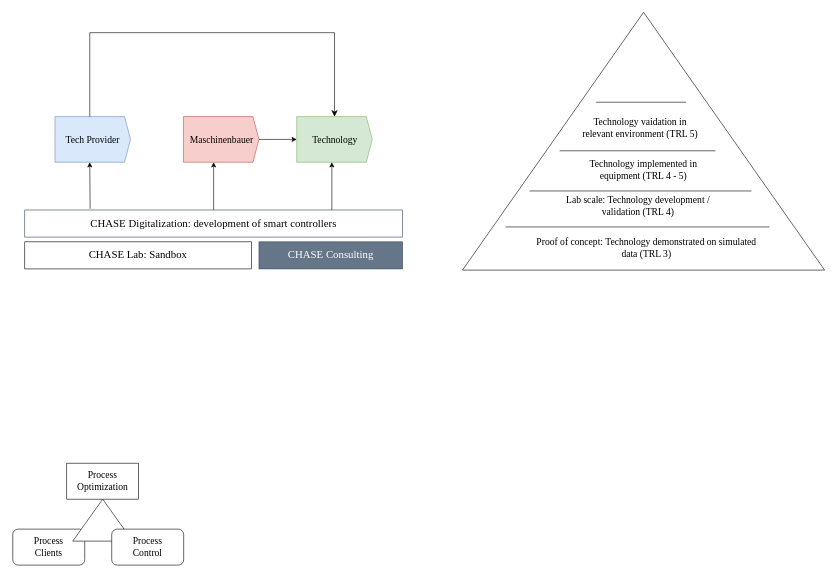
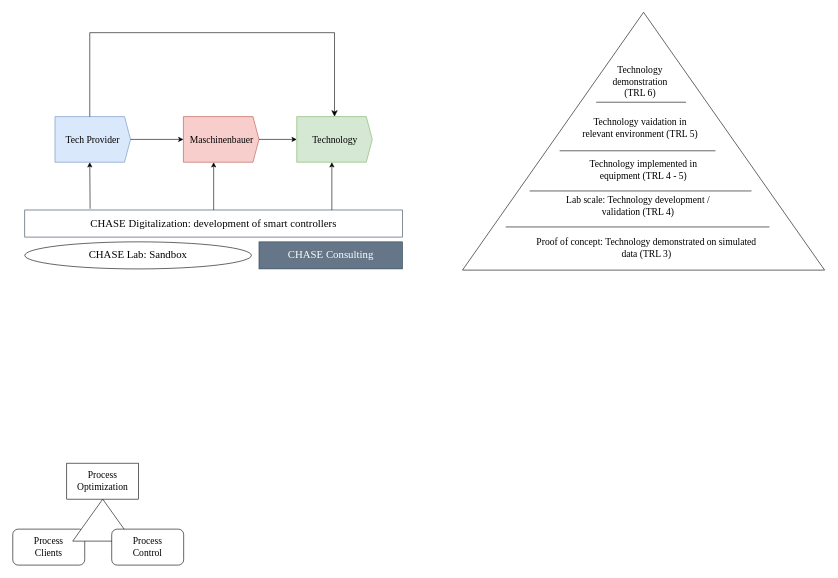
  <mxCell id="0" />
  <mxCell id="1" parent="0" />
  <mxCell id="2" value="Process&lt;br&gt;Clients" style="rounded=1;whiteSpace=wrap;html=1;fontSize=16;fontFamily=Rubik light;" parent="1" vertex="1"><mxGeometry x="20" y="882" width="120" height="60" as="geometry" /></mxCell>
  <mxCell id="3" value="Process Optimization" style="whiteSpace=wrap;html=1;fontSize=16;fontFamily=Rubik light;rounded=0;" parent="1" vertex="1"><mxGeometry x="110" y="772" width="120" height="60" as="geometry" /></mxCell>
  <mxCell id="4" value="" style="verticalLabelPosition=bottom;verticalAlign=top;html=1;shape=mxgraph.basic.acute_triangle;dx=0.5;" parent="1" vertex="1"><mxGeometry x="120" y="832" width="100" height="70" as="geometry" /></mxCell>
  <mxCell id="5" value="Process&lt;br&gt;Control" style="rounded=1;whiteSpace=wrap;html=1;fontSize=16;fontFamily=Rubik light;" parent="1" vertex="1"><mxGeometry x="185" y="882" width="120" height="60" as="geometry" /></mxCell>
  <mxCell id="6" value="" style="group" parent="1" vertex="1" connectable="0"><mxGeometry x="770" y="20" width="604" height="430" as="geometry" /></mxCell>
  <mxCell id="7" value="" style="verticalLabelPosition=bottom;verticalAlign=top;html=1;shape=mxgraph.basic.acute_triangle;dx=0.5;" parent="6" vertex="1"><mxGeometry width="604" height="430" as="geometry" /></mxCell>
  <mxCell id="8" value="" style="line;strokeWidth=1;rotatable=0;dashed=0;labelPosition=right;align=left;verticalAlign=middle;spacingTop=0;spacingLeft=6;points=[];portConstraint=eastwest;" parent="6" vertex="1"><mxGeometry x="223" y="145" width="150" height="10" as="geometry" /></mxCell>
  <mxCell id="9" value="Technology vaidation in &lt;br&gt;relevant environment (TRL 5)" style="rounded=1;whiteSpace=wrap;html=1;fontSize=16;fontFamily=Rubik light;strokeColor=none;fillColor=none;" parent="6" vertex="1"><mxGeometry x="192" y="163" width="208.5" height="60" as="geometry" /></mxCell>
  <mxCell id="10" value="Lab scale: Technology development / validation (TRL 4)" style="rounded=1;whiteSpace=wrap;html=1;fontSize=16;fontFamily=Rubik light;strokeColor=none;fillColor=none;" parent="6" vertex="1"><mxGeometry x="153" y="303" width="280" height="37" as="geometry" /></mxCell>
  <mxCell id="11" value="Technology implemented in equipment (TRL 4 - 5)" style="rounded=1;whiteSpace=wrap;html=1;fontSize=16;fontFamily=Rubik light;strokeColor=none;fillColor=none;" parent="6" vertex="1"><mxGeometry x="182" y="233" width="240" height="60" as="geometry" /></mxCell>
  <mxCell id="12" value="" style="line;strokeWidth=1;rotatable=0;dashed=0;labelPosition=right;align=left;verticalAlign=middle;spacingTop=0;spacingLeft=6;points=[];portConstraint=eastwest;" parent="6" vertex="1"><mxGeometry x="112" y="293" width="370" height="10" as="geometry" /></mxCell>
  <mxCell id="13" value="" style="line;strokeWidth=1;rotatable=0;dashed=0;labelPosition=right;align=left;verticalAlign=middle;spacingTop=0;spacingLeft=6;points=[];portConstraint=eastwest;" parent="6" vertex="1"><mxGeometry x="162" y="226" width="260" height="10" as="geometry" /></mxCell>
+ <mxCell id="14" value="Technology &lt;br&gt;demonstration&lt;br&gt;(TRL 6)" style="rounded=1;whiteSpace=wrap;html=1;fontSize=16;fontFamily=Rubik light;strokeColor=none;fillColor=none;" parent="6" vertex="1"><mxGeometry x="198.75" y="85" width="195" height="60" as="geometry" /></mxCell>
  <mxCell id="15" value="" style="line;strokeWidth=1;rotatable=0;dashed=0;labelPosition=right;align=left;verticalAlign=middle;spacingTop=0;spacingLeft=6;points=[];portConstraint=eastwest;" parent="6" vertex="1"><mxGeometry x="72" y="353" width="440" height="10" as="geometry" /></mxCell>
  <mxCell id="16" value="Proof of concept: Technology demonstrated on simulated data (TRL 3)" style="rounded=1;whiteSpace=wrap;html=1;fontSize=16;fontFamily=Rubik light;strokeColor=none;fillColor=none;" parent="6" vertex="1"><mxGeometry x="122" y="363" width="370" height="60" as="geometry" /></mxCell>
  <mxCell id="17" value="" style="group" parent="1" vertex="1" connectable="0"><mxGeometry x="40" y="124" width="630" height="324" as="geometry" /></mxCell>
  <mxCell id="18" value="Tech Provider" style="html=1;shadow=0;dashed=0;align=center;verticalAlign=middle;shape=mxgraph.arrows2.arrow;dy=0;dx=10;notch=0;fontFamily=Rubik light;fontSize=16;fillColor=#dae8fc;strokeColor=#6c8ebf;" parent="17" vertex="1"><mxGeometry x="50.4" y="70" width="126" height="76.07" as="geometry" /></mxCell>
  <mxCell id="19" value="Maschinenbauer" style="html=1;shadow=0;dashed=0;align=center;verticalAlign=middle;shape=mxgraph.arrows2.arrow;dy=0;dx=10;notch=0;fontFamily=Rubik light;fontSize=16;fillColor=#f8cecc;strokeColor=#b85450;" parent="17" vertex="1"><mxGeometry x="264.6" y="70" width="126" height="76.07" as="geometry" /></mxCell>
+ <mxCell id="20" value="" style="edgeStyle=orthogonalEdgeStyle;rounded=0;orthogonalLoop=1;jettySize=auto;html=1;" parent="17" source="18" target="19" edge="1"><mxGeometry relative="1" as="geometry" /></mxCell>
  <mxCell id="21" value="Technology" style="html=1;shadow=0;dashed=0;align=center;verticalAlign=middle;shape=mxgraph.arrows2.arrow;dy=0;dx=10;notch=0;fontFamily=Rubik light;fontSize=16;fillColor=#d5e8d4;strokeColor=#82b366;" parent="17" vertex="1"><mxGeometry x="453.6" y="70" width="126" height="76.07" as="geometry" /></mxCell>
  <mxCell id="22" value="" style="edgeStyle=orthogonalEdgeStyle;rounded=0;orthogonalLoop=1;jettySize=auto;html=1;" parent="17" source="19" target="21" edge="1"><mxGeometry relative="1" as="geometry" /></mxCell>
  <mxCell id="23" value="&lt;font face=&quot;Rubik light&quot; style=&quot;font-size: 18px;&quot;&gt;CHASE Digitalization: development of smart controllers&lt;/font&gt;" style="rounded=0;whiteSpace=wrap;html=1;fillColor=none;strokeColor=#314354;fontColor=#050505;" parent="17" vertex="1"><mxGeometry y="225.738" width="630" height="45.148" as="geometry" /></mxCell>
  <mxCell id="24" value="" style="endArrow=classic;html=1;rounded=0;entryX=0.4;entryY=1;entryDx=0;entryDy=0;entryPerimeter=0;" parent="17" source="23" target="19" edge="1"><mxGeometry width="50" height="50" relative="1" as="geometry"><mxPoint x="352.8" y="53.115" as="sourcePoint" /><mxPoint x="315" y="159.344" as="targetPoint" /></mxGeometry></mxCell>
  <mxCell id="25" value="" style="endArrow=classic;html=1;rounded=0;entryX=0.4;entryY=1;entryDx=0;entryDy=0;entryPerimeter=0;" parent="17" edge="1"><mxGeometry width="50" height="50" relative="1" as="geometry"><mxPoint x="512.19" y="225.738" as="sourcePoint" /><mxPoint x="512.19" y="146.066" as="targetPoint" /></mxGeometry></mxCell>
  <mxCell id="26" value="" style="endArrow=classic;html=1;rounded=0;entryX=0;entryY=0;entryDx=58;entryDy=76.07;entryPerimeter=0;exitX=0.173;exitY=-0.044;exitDx=0;exitDy=0;exitPerimeter=0;" parent="17" source="23" target="18" edge="1"><mxGeometry width="50" height="50" relative="1" as="geometry"><mxPoint x="113" y="220" as="sourcePoint" /><mxPoint x="122.85" y="146.066" as="targetPoint" /></mxGeometry></mxCell>
- <mxCell id="27" value="&lt;font face=&quot;Rubik light&quot; style=&quot;font-size: 18px;&quot;&gt;CHASE Lab: Sandbox&lt;/font&gt;" style="rounded=0;whiteSpace=wrap;html=1;" parent="17" vertex="1"><mxGeometry y="278.852" width="378" height="45.148" as="geometry" /></mxCell>
+ <mxCell id="27" value="&lt;font face=&quot;Rubik light&quot; style=&quot;font-size: 18px;&quot;&gt;CHASE Lab: Sandbox&lt;/font&gt;" style="ellipse;whiteSpace=wrap;html=1;" parent="17" vertex="1"><mxGeometry y="278.852" width="378" height="45.148" as="geometry" /></mxCell>
  <mxCell id="28" value="&lt;font face=&quot;Rubik light&quot; style=&quot;font-size: 18px;&quot;&gt;CHASE Consulting&lt;/font&gt;" style="rounded=0;whiteSpace=wrap;html=1;fillColor=#647687;fontColor=#ffffff;strokeColor=#314354;" parent="17" vertex="1"><mxGeometry x="390.6" y="278.852" width="239.4" height="45.148" as="geometry" /></mxCell>
  <mxCell id="29" value="" style="edgeStyle=elbowEdgeStyle;elbow=vertical;endArrow=classic;html=1;curved=0;rounded=0;endSize=8;startSize=8;exitX=0;exitY=0;exitDx=58;exitDy=0;exitPerimeter=0;" parent="17" source="18" target="21" edge="1"><mxGeometry width="50" height="50" relative="1" as="geometry"><mxPoint x="120" y="70" as="sourcePoint" /><mxPoint x="370" y="-20" as="targetPoint" /><Array as="points"><mxPoint x="340" y="-70" /></Array></mxGeometry></mxCell>
